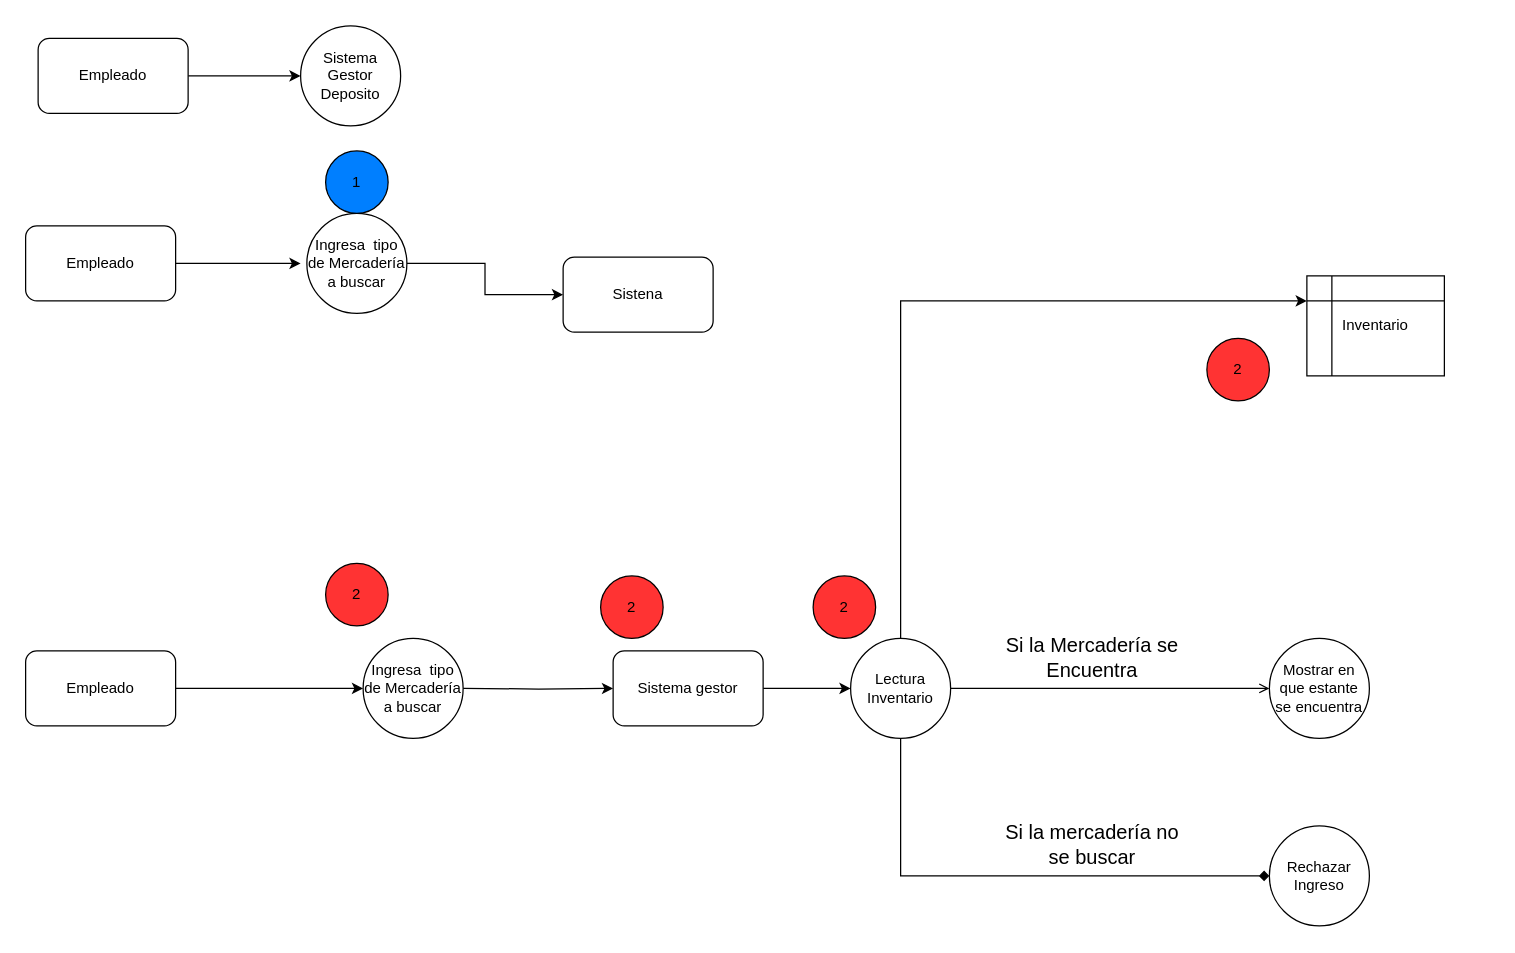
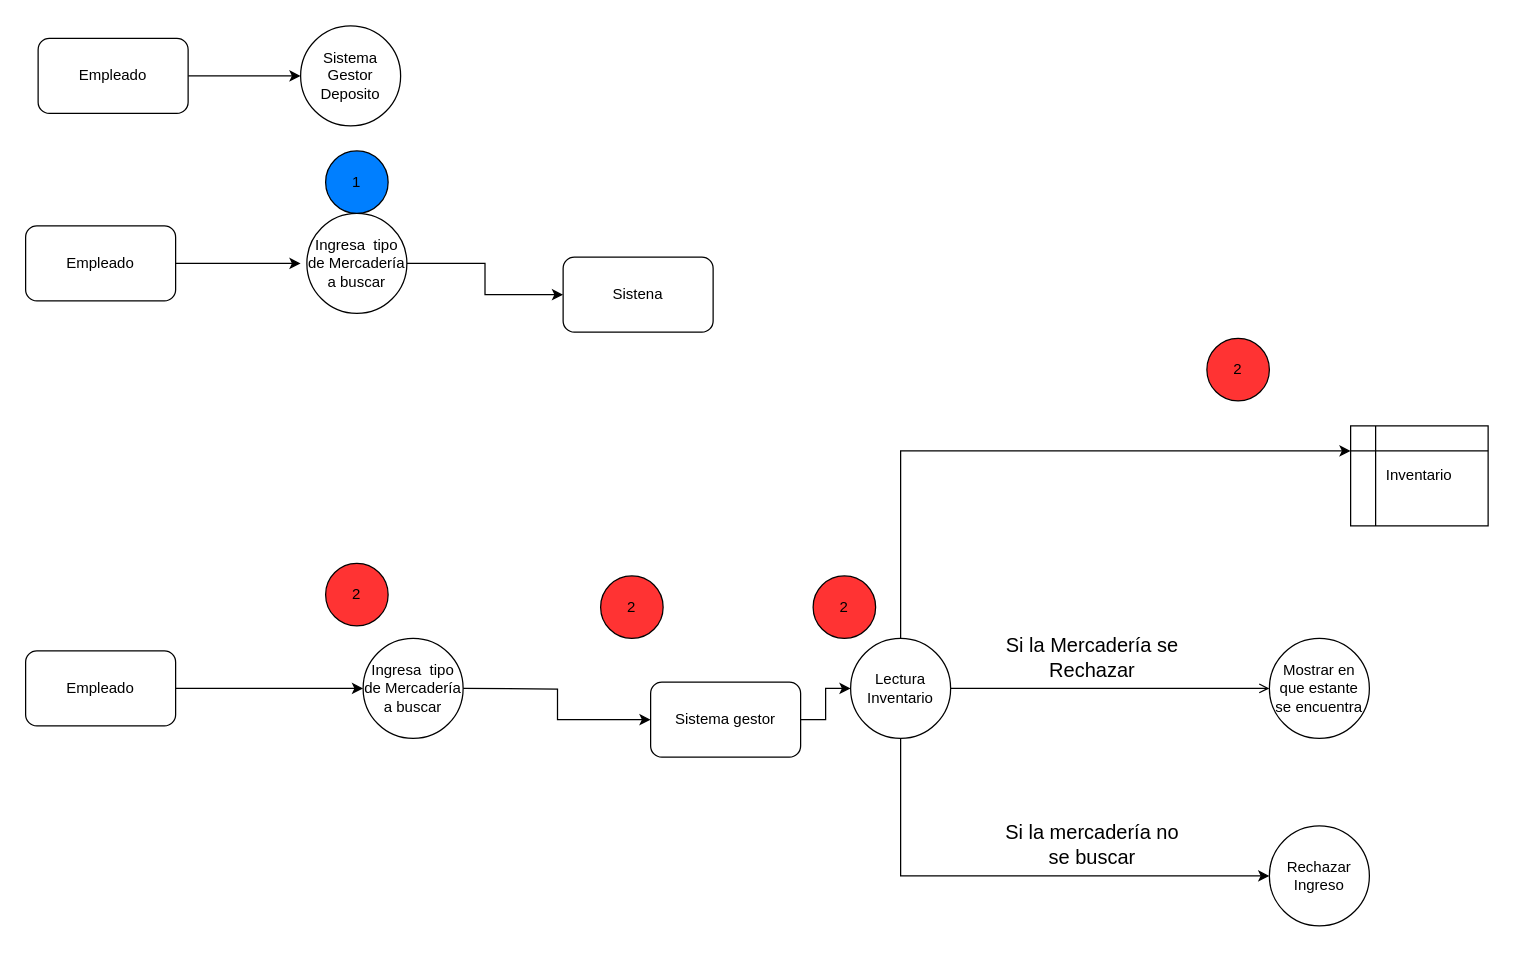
  <mxCell id="0" />
  <mxCell id="1" parent="0" />
  <mxCell id="2" value="" style="edgeStyle=orthogonalEdgeStyle;rounded=0;orthogonalLoop=1;jettySize=auto;html=1;" edge="1" parent="1" source="3" target="4"><mxGeometry relative="1" as="geometry" /></mxCell>
  <mxCell id="3" value="Empleado" style="rounded=1;whiteSpace=wrap;html=1;" vertex="1" parent="1"><mxGeometry x="30" y="30" width="120" height="60" as="geometry" /></mxCell>
  <mxCell id="4" value="Sistema Gestor Deposito" style="ellipse;whiteSpace=wrap;html=1;aspect=fixed;" vertex="1" parent="1"><mxGeometry x="240" y="20" width="80" height="80" as="geometry" /></mxCell>
  <mxCell id="5" value="" style="edgeStyle=orthogonalEdgeStyle;rounded=0;orthogonalLoop=1;jettySize=auto;html=1;" edge="1" parent="1" source="6"><mxGeometry relative="1" as="geometry"><mxPoint x="240" y="210" as="targetPoint" /></mxGeometry></mxCell>
  <mxCell id="6" value="Empleado" style="rounded=1;whiteSpace=wrap;html=1;" vertex="1" parent="1"><mxGeometry x="20" y="180" width="120" height="60" as="geometry" /></mxCell>
  <mxCell id="7" value="Sistena" style="rounded=1;whiteSpace=wrap;html=1;" vertex="1" parent="1"><mxGeometry x="450" y="205" width="120" height="60" as="geometry" /></mxCell>
  <mxCell id="8" style="edgeStyle=orthogonalEdgeStyle;rounded=0;orthogonalLoop=1;jettySize=auto;html=1;entryX=0;entryY=0.5;entryDx=0;entryDy=0;" edge="1" parent="1" source="9" target="7"><mxGeometry relative="1" as="geometry" /></mxCell>
  <mxCell id="9" value="Ingresa&amp;nbsp; tipo de Mercadería a buscar" style="ellipse;whiteSpace=wrap;html=1;aspect=fixed;" vertex="1" parent="1"><mxGeometry x="245" y="170" width="80" height="80" as="geometry" /></mxCell>
  <mxCell id="10" style="edgeStyle=orthogonalEdgeStyle;rounded=0;orthogonalLoop=1;jettySize=auto;html=1;entryX=0;entryY=0.5;entryDx=0;entryDy=0;" edge="1" parent="1" source="11"><mxGeometry relative="1" as="geometry"><mxPoint x="290" y="550" as="targetPoint" /></mxGeometry></mxCell>
  <mxCell id="11" value="Empleado" style="rounded=1;whiteSpace=wrap;html=1;" vertex="1" parent="1"><mxGeometry x="20" y="520" width="120" height="60" as="geometry" /></mxCell>
  <mxCell id="12" style="edgeStyle=orthogonalEdgeStyle;rounded=0;orthogonalLoop=1;jettySize=auto;html=1;exitX=1;exitY=0.5;exitDx=0;exitDy=0;entryX=0;entryY=0.5;entryDx=0;entryDy=0;" edge="1" parent="1" source="13" target="17"><mxGeometry relative="1" as="geometry" /></mxCell>
- <mxCell id="13" value="Sistema gestor" style="rounded=1;whiteSpace=wrap;html=1;" vertex="1" parent="1"><mxGeometry x="490" y="520" width="120" height="60" as="geometry" /></mxCell>
+ <mxCell id="13" value="Sistema gestor" style="rounded=1;whiteSpace=wrap;html=1;" vertex="1" parent="1"><mxGeometry x="520" y="545" width="120" height="60" as="geometry" /></mxCell>
  <mxCell id="14" style="edgeStyle=orthogonalEdgeStyle;rounded=0;orthogonalLoop=1;jettySize=auto;html=1;exitX=0.5;exitY=0;exitDx=0;exitDy=0;entryX=0;entryY=0.25;entryDx=0;entryDy=0;" edge="1" parent="1" source="17" target="20"><mxGeometry relative="1" as="geometry"><mxPoint x="829.01" y="373.04" as="targetPoint" /></mxGeometry></mxCell>
  <mxCell id="15" style="edgeStyle=orthogonalEdgeStyle;rounded=0;orthogonalLoop=1;jettySize=auto;html=1;entryX=0;entryY=0.5;entryDx=0;entryDy=0;endArrow=open;" edge="1" parent="1" source="17" target="18"><mxGeometry relative="1" as="geometry" /></mxCell>
- <mxCell id="16" style="edgeStyle=orthogonalEdgeStyle;rounded=0;orthogonalLoop=1;jettySize=auto;html=1;exitX=0.5;exitY=1;exitDx=0;exitDy=0;entryX=0;entryY=0.5;entryDx=0;entryDy=0;endArrow=diamond;" edge="1" parent="1" source="17" target="28"><mxGeometry relative="1" as="geometry" /></mxCell>
+ <mxCell id="16" style="edgeStyle=orthogonalEdgeStyle;rounded=0;orthogonalLoop=1;jettySize=auto;html=1;exitX=0.5;exitY=1;exitDx=0;exitDy=0;entryX=0;entryY=0.5;entryDx=0;entryDy=0;" edge="1" parent="1" source="17" target="28"><mxGeometry relative="1" as="geometry" /></mxCell>
  <mxCell id="17" value="Lectura Inventario" style="ellipse;whiteSpace=wrap;html=1;aspect=fixed;" vertex="1" parent="1"><mxGeometry x="680" y="510" width="80" height="80" as="geometry" /></mxCell>
  <mxCell id="18" value="Mostrar en que estante se encuentra" style="ellipse;whiteSpace=wrap;html=1;aspect=fixed;" vertex="1" parent="1"><mxGeometry x="1015" y="510" width="80" height="80" as="geometry" /></mxCell>
  <mxCell id="19" style="edgeStyle=orthogonalEdgeStyle;rounded=0;orthogonalLoop=1;jettySize=auto;html=1;exitX=1;exitY=0.5;exitDx=0;exitDy=0;" edge="1" parent="1" target="13"><mxGeometry relative="1" as="geometry"><mxPoint x="370" y="550" as="sourcePoint" /></mxGeometry></mxCell>
- <mxCell id="20" value="Inventario" style="shape=internalStorage;whiteSpace=wrap;html=1;backgroundOutline=1;" vertex="1" parent="1"><mxGeometry x="1045" y="220" width="110" height="80" as="geometry" /></mxCell>
+ <mxCell id="20" value="Inventario" style="shape=internalStorage;whiteSpace=wrap;html=1;backgroundOutline=1;" vertex="1" parent="1"><mxGeometry x="1080" y="340" width="110" height="80" as="geometry" /></mxCell>
  <mxCell id="21" value="1" style="ellipse;whiteSpace=wrap;html=1;aspect=fixed;fillColor=#007FFF;" vertex="1" parent="1"><mxGeometry x="260" y="120" width="50" height="50" as="geometry" /></mxCell>
  <mxCell id="22" value="2" style="ellipse;whiteSpace=wrap;html=1;aspect=fixed;fillColor=#FF3333;" vertex="1" parent="1"><mxGeometry x="260" y="450" width="50" height="50" as="geometry" /></mxCell>
  <mxCell id="23" value="2" style="ellipse;whiteSpace=wrap;html=1;aspect=fixed;fillColor=#FF3333;" vertex="1" parent="1"><mxGeometry x="480" y="460" width="50" height="50" as="geometry" /></mxCell>
  <mxCell id="24" value="2" style="ellipse;whiteSpace=wrap;html=1;aspect=fixed;fillColor=#FF3333;" vertex="1" parent="1"><mxGeometry x="650" y="460" width="50" height="50" as="geometry" /></mxCell>
  <mxCell id="25" value="2" style="ellipse;whiteSpace=wrap;html=1;aspect=fixed;fillColor=#FF3333;" vertex="1" parent="1"><mxGeometry x="965" y="270" width="50" height="50" as="geometry" /></mxCell>
- <mxCell id="26" value="&lt;font style=&quot;font-size: 16px;&quot;&gt;Si la Mercadería se Encuentra&lt;/font&gt;" style="text;html=1;strokeColor=none;fillColor=none;align=center;verticalAlign=middle;whiteSpace=wrap;rounded=0;" vertex="1" parent="1"><mxGeometry x="797" y="510" width="153" height="30" as="geometry" /></mxCell>
+ <mxCell id="26" value="&lt;font style=&quot;font-size: 16px;&quot;&gt;Si la Mercadería se Rechazar&lt;/font&gt;" style="text;html=1;strokeColor=none;fillColor=none;align=center;verticalAlign=middle;whiteSpace=wrap;rounded=0;" vertex="1" parent="1"><mxGeometry x="797" y="510" width="153" height="30" as="geometry" /></mxCell>
  <mxCell id="27" value="&lt;font style=&quot;font-size: 16px;&quot;&gt;Si la mercadería no se buscar&lt;/font&gt;" style="text;html=1;strokeColor=none;fillColor=none;align=center;verticalAlign=middle;whiteSpace=wrap;rounded=0;" vertex="1" parent="1"><mxGeometry x="797" y="660" width="153" height="30" as="geometry" /></mxCell>
  <mxCell id="28" value="Rechazar Ingreso" style="ellipse;whiteSpace=wrap;html=1;aspect=fixed;" vertex="1" parent="1"><mxGeometry x="1015" y="660" width="80" height="80" as="geometry" /></mxCell>
  <mxCell id="29" value="Ingresa&amp;nbsp; tipo de Mercadería a buscar" style="ellipse;whiteSpace=wrap;html=1;aspect=fixed;" vertex="1" parent="1"><mxGeometry x="290" y="510" width="80" height="80" as="geometry" /></mxCell>
